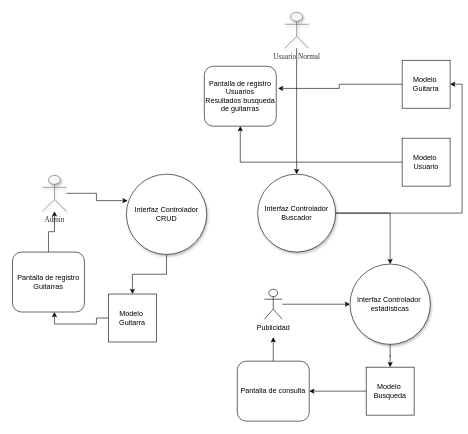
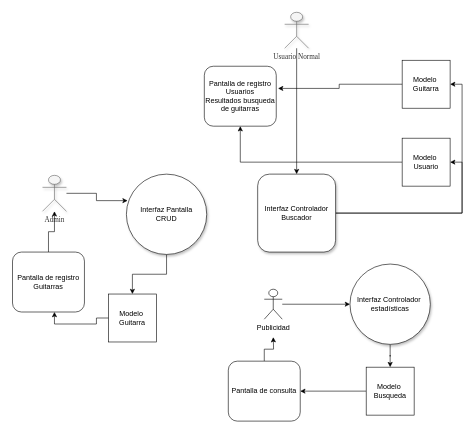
  <mxCell id="0" />
  <mxCell id="1" parent="0" />
  <mxCell id="2" style="edgeStyle=orthogonalEdgeStyle;rounded=0;orthogonalLoop=1;jettySize=auto;html=1;" edge="1" parent="1" source="3" target="7"><mxGeometry relative="1" as="geometry" /></mxCell>
  <mxCell id="3" value="Usuario Normal" style="shape=umlActor;verticalLabelPosition=bottom;verticalAlign=top;html=1;outlineConnect=0;shadow=1;fillColor=#f5f5f5;fontColor=#333333;strokeColor=#666666;fontFamily=Times New Roman;" vertex="1" parent="1"><mxGeometry x="474" y="20" width="40" height="60" as="geometry" /></mxCell>
  <mxCell id="4" value="Pantalla de registro Usuarios&lt;div&gt;Resultados busqueda de guitarras&lt;/div&gt;" style="rounded=1;whiteSpace=wrap;html=1;" vertex="1" parent="1"><mxGeometry x="340" y="110" width="120" height="100" as="geometry" /></mxCell>
  <mxCell id="5" style="edgeStyle=orthogonalEdgeStyle;rounded=0;orthogonalLoop=1;jettySize=auto;html=1;entryX=1;entryY=0.5;entryDx=0;entryDy=0;" edge="1" parent="1" source="7" target="10"><mxGeometry relative="1" as="geometry"><mxPoint x="800" y="140" as="targetPoint" /></mxGeometry></mxCell>
- <mxCell id="6" style="edgeStyle=orthogonalEdgeStyle;rounded=0;orthogonalLoop=1;jettySize=auto;html=1;exitX=1;exitY=0.5;exitDx=0;exitDy=0;" edge="1" parent="1" source="7" target="24"><mxGeometry relative="1" as="geometry" /></mxCell>
- <mxCell id="7" value="Interfaz Controlador&lt;div&gt;Buscador&lt;/div&gt;" style="ellipse;whiteSpace=wrap;html=1;aspect=fixed;textShadow=0;shadow=1;" vertex="1" parent="1"><mxGeometry x="429" y="290" width="130" height="130" as="geometry" /></mxCell>
+ <mxCell id="6" style="edgeStyle=orthogonalEdgeStyle;rounded=0;orthogonalLoop=1;jettySize=auto;html=1;exitX=1;exitY=0.5;exitDx=0;exitDy=0;entryX=1;entryY=0.5;entryDx=0;entryDy=0;" edge="1" parent="1" source="7" target="12"><mxGeometry relative="1" as="geometry" /></mxCell>
+ <mxCell id="7" value="Interfaz Controlador&lt;div&gt;Buscador&lt;/div&gt;" style="whiteSpace=wrap;html=1;aspect=fixed;textShadow=0;shadow=1;rounded=1;" vertex="1" parent="1"><mxGeometry x="429" y="290" width="130" height="130" as="geometry" /></mxCell>
  <mxCell id="8" style="edgeStyle=orthogonalEdgeStyle;rounded=0;orthogonalLoop=1;jettySize=auto;html=1;" edge="1" parent="1" source="9" target="24"><mxGeometry relative="1" as="geometry" /></mxCell>
  <mxCell id="9" value="Publicidad" style="shape=umlActor;verticalLabelPosition=bottom;verticalAlign=top;html=1;outlineConnect=0;labelBorderColor=none;textShadow=0;" vertex="1" parent="1"><mxGeometry x="440" y="482" width="30" height="50" as="geometry" /></mxCell>
  <mxCell id="10" value="Modelo&amp;nbsp;&lt;div&gt;Guitarra&lt;/div&gt;" style="whiteSpace=wrap;html=1;aspect=fixed;" vertex="1" parent="1"><mxGeometry x="670" y="100" width="80" height="80" as="geometry" /></mxCell>
  <mxCell id="11" style="edgeStyle=orthogonalEdgeStyle;rounded=0;orthogonalLoop=1;jettySize=auto;html=1;" edge="1" parent="1" source="12" target="4"><mxGeometry relative="1" as="geometry" /></mxCell>
  <mxCell id="12" value="Modelo&amp;nbsp;&lt;div&gt;Usuario&lt;/div&gt;" style="whiteSpace=wrap;html=1;aspect=fixed;" vertex="1" parent="1"><mxGeometry x="670" y="230" width="80" height="80" as="geometry" /></mxCell>
  <mxCell id="13" style="edgeStyle=orthogonalEdgeStyle;rounded=0;orthogonalLoop=1;jettySize=auto;html=1;entryX=1;entryY=0.5;entryDx=0;entryDy=0;" edge="1" parent="1" source="14" target="26"><mxGeometry relative="1" as="geometry" /></mxCell>
  <mxCell id="14" value="Modelo&amp;nbsp;&lt;div&gt;Busqueda&lt;/div&gt;" style="whiteSpace=wrap;html=1;aspect=fixed;" vertex="1" parent="1"><mxGeometry x="610" y="612" width="80" height="80" as="geometry" /></mxCell>
  <mxCell id="15" value="Admin" style="shape=umlActor;verticalLabelPosition=bottom;verticalAlign=top;html=1;outlineConnect=0;shadow=1;fillColor=#f5f5f5;fontColor=#333333;strokeColor=#666666;fontFamily=Times New Roman;" vertex="1" parent="1"><mxGeometry x="70" y="292" width="40" height="60" as="geometry" /></mxCell>
  <mxCell id="16" style="edgeStyle=orthogonalEdgeStyle;rounded=0;orthogonalLoop=1;jettySize=auto;html=1;entryX=1.025;entryY=0.37;entryDx=0;entryDy=0;entryPerimeter=0;" edge="1" parent="1" source="10" target="4"><mxGeometry relative="1" as="geometry" /></mxCell>
  <mxCell id="17" value="Modelo&amp;nbsp;&lt;div&gt;Guitarra&lt;/div&gt;" style="whiteSpace=wrap;html=1;aspect=fixed;" vertex="1" parent="1"><mxGeometry x="180" y="490" width="80" height="80" as="geometry" /></mxCell>
  <mxCell id="18" style="edgeStyle=orthogonalEdgeStyle;rounded=0;orthogonalLoop=1;jettySize=auto;html=1;" edge="1" parent="1" source="19" target="17"><mxGeometry relative="1" as="geometry" /></mxCell>
- <mxCell id="19" value="Interfaz Controlador&lt;div&gt;CRUD&lt;/div&gt;" style="ellipse;whiteSpace=wrap;html=1;aspect=fixed;textShadow=0;shadow=1;" vertex="1" parent="1"><mxGeometry x="210" y="290" width="134" height="134" as="geometry" /></mxCell>
+ <mxCell id="19" value="Interfaz Pantalla&lt;div&gt;CRUD&lt;/div&gt;" style="ellipse;whiteSpace=wrap;html=1;aspect=fixed;textShadow=0;shadow=1;" vertex="1" parent="1"><mxGeometry x="210" y="290" width="134" height="134" as="geometry" /></mxCell>
  <mxCell id="20" style="edgeStyle=orthogonalEdgeStyle;rounded=0;orthogonalLoop=1;jettySize=auto;html=1;" edge="1" parent="1" source="21" target="15"><mxGeometry relative="1" as="geometry" /></mxCell>
  <mxCell id="21" value="Pantalla de registro Guitarras" style="rounded=1;whiteSpace=wrap;html=1;" vertex="1" parent="1"><mxGeometry x="20" y="420" width="120" height="100" as="geometry" /></mxCell>
  <mxCell id="22" style="edgeStyle=orthogonalEdgeStyle;rounded=0;orthogonalLoop=1;jettySize=auto;html=1;entryX=0.015;entryY=0.33;entryDx=0;entryDy=0;entryPerimeter=0;" edge="1" parent="1" source="15" target="19"><mxGeometry relative="1" as="geometry"><mxPoint x="50" y="290" as="sourcePoint" /></mxGeometry></mxCell>
  <mxCell id="23" style="edgeStyle=orthogonalEdgeStyle;rounded=0;orthogonalLoop=1;jettySize=auto;html=1;" edge="1" parent="1" source="24" target="14"><mxGeometry relative="1" as="geometry" /></mxCell>
  <mxCell id="24" value="Interfaz Controlador&amp;nbsp;&lt;div&gt;estadísticas&lt;/div&gt;" style="ellipse;whiteSpace=wrap;html=1;aspect=fixed;textShadow=0;shadow=1;" vertex="1" parent="1"><mxGeometry x="583" y="440" width="134" height="134" as="geometry" /></mxCell>
  <mxCell id="25" style="edgeStyle=orthogonalEdgeStyle;rounded=0;orthogonalLoop=1;jettySize=auto;html=1;" edge="1" parent="1" source="26"><mxGeometry relative="1" as="geometry"><mxPoint x="455" y="562" as="targetPoint" /></mxGeometry></mxCell>
- <mxCell id="26" value="Pantalla de consulta" style="rounded=1;whiteSpace=wrap;html=1;" vertex="1" parent="1"><mxGeometry x="395" y="602" width="120" height="100" as="geometry" /></mxCell>
+ <mxCell id="26" value="Pantalla de consulta" style="rounded=1;whiteSpace=wrap;html=1;" vertex="1" parent="1"><mxGeometry x="380" y="602" width="120" height="100" as="geometry" /></mxCell>
  <mxCell id="27" style="edgeStyle=orthogonalEdgeStyle;rounded=0;orthogonalLoop=1;jettySize=auto;html=1;entryX=0.583;entryY=1;entryDx=0;entryDy=0;entryPerimeter=0;" edge="1" parent="1" source="17" target="21"><mxGeometry relative="1" as="geometry" /></mxCell>
